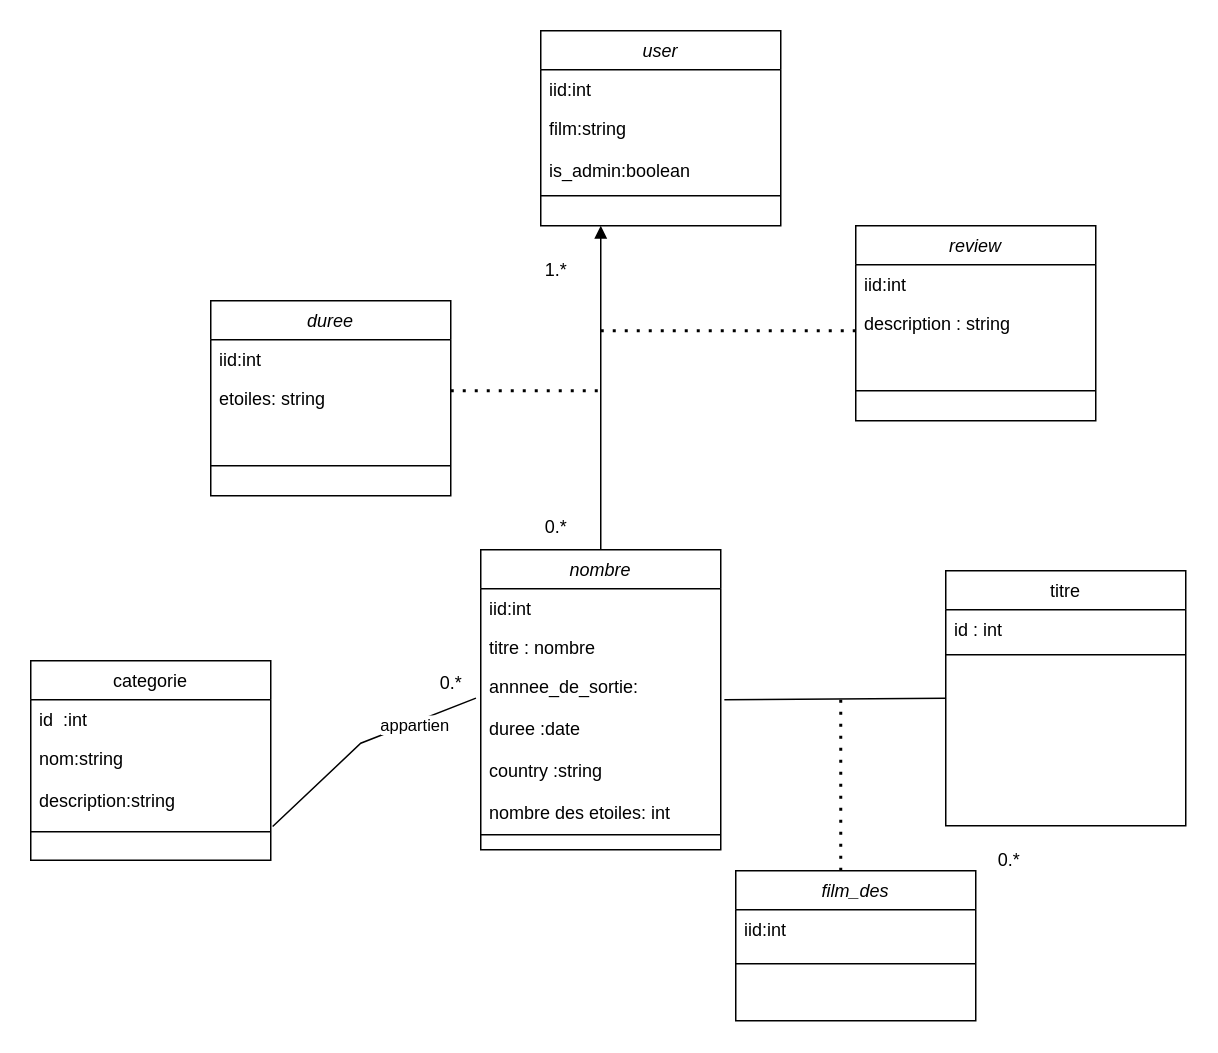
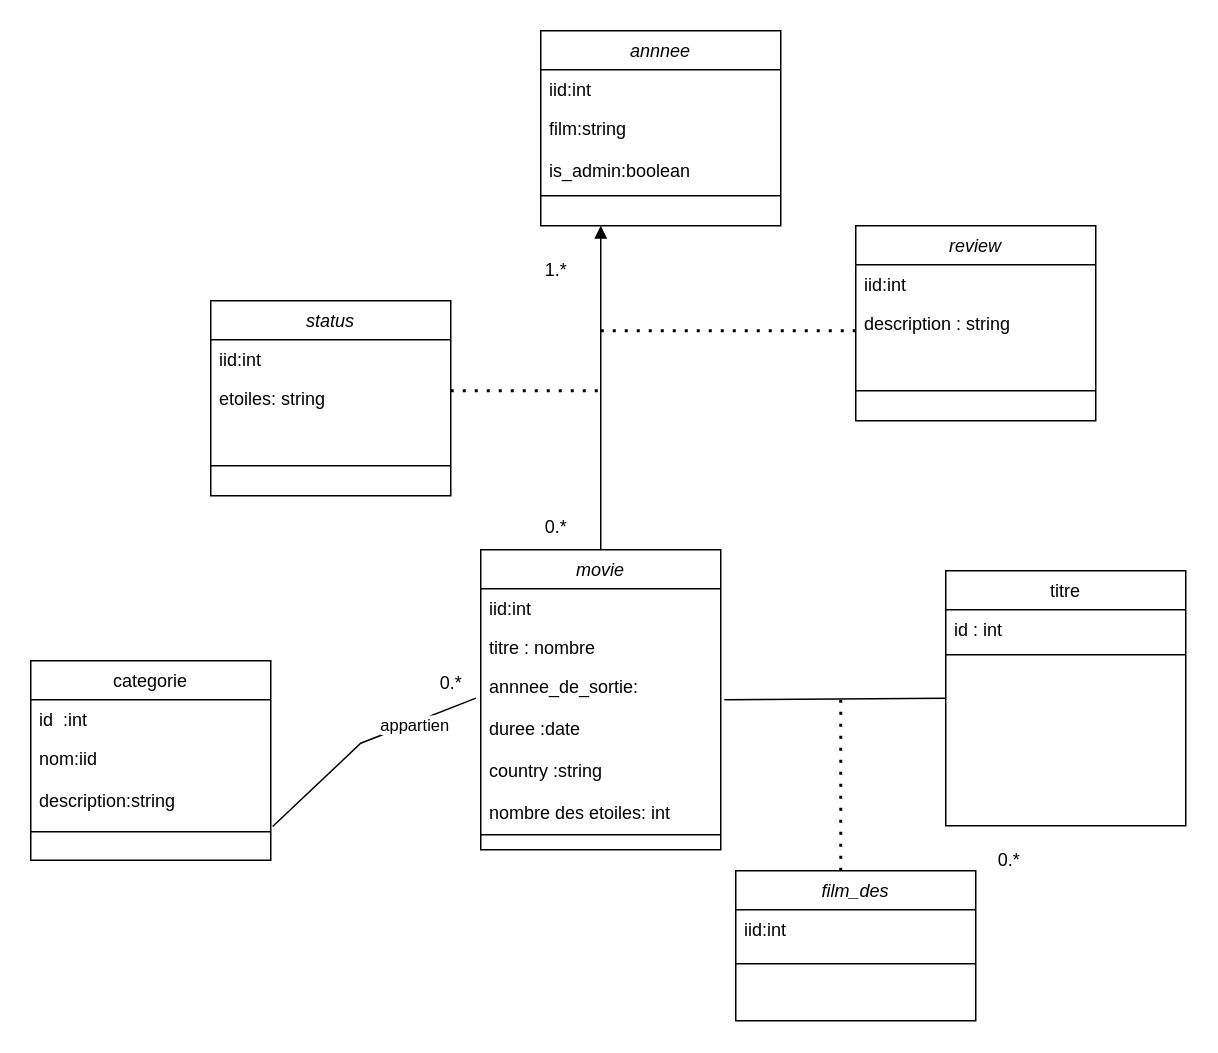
  <mxCell id="0" />
  <mxCell id="1" parent="0" />
- <mxCell id="2" value="nombre" style="swimlane;fontStyle=2;align=center;verticalAlign=top;childLayout=stackLayout;horizontal=1;startSize=26;horizontalStack=0;resizeParent=1;resizeLast=0;collapsible=1;marginBottom=0;rounded=0;shadow=0;strokeWidth=1;" vertex="1" parent="1"><mxGeometry x="320" y="366" width="160" height="200" as="geometry"><mxRectangle x="230" y="140" width="160" height="26" as="alternateBounds" /></mxGeometry></mxCell>
+ <mxCell id="2" value="movie" style="swimlane;fontStyle=2;align=center;verticalAlign=top;childLayout=stackLayout;horizontal=1;startSize=26;horizontalStack=0;resizeParent=1;resizeLast=0;collapsible=1;marginBottom=0;rounded=0;shadow=0;strokeWidth=1;" vertex="1" parent="1"><mxGeometry x="320" y="366" width="160" height="200" as="geometry"><mxRectangle x="230" y="140" width="160" height="26" as="alternateBounds" /></mxGeometry></mxCell>
  <mxCell id="3" value="iid:int" style="text;align=left;verticalAlign=top;spacingLeft=4;spacingRight=4;overflow=hidden;rotatable=0;points=[[0,0.5],[1,0.5]];portConstraint=eastwest;" vertex="1" parent="2"><mxGeometry y="26" width="160" height="26" as="geometry" /></mxCell>
  <mxCell id="4" value="titre : nombre" style="text;align=left;verticalAlign=top;spacingLeft=4;spacingRight=4;overflow=hidden;rotatable=0;points=[[0,0.5],[1,0.5]];portConstraint=eastwest;rounded=0;shadow=0;html=0;" vertex="1" parent="2"><mxGeometry y="52" width="160" height="26" as="geometry" /></mxCell>
  <mxCell id="5" value="annnee_de_sortie:&#10;&#10;duree :date&#10;&#10;country :string&#10;&#10;nombre des etoiles: int&#10;&#10;" style="text;align=left;verticalAlign=top;spacingLeft=4;spacingRight=4;overflow=hidden;rotatable=0;points=[[0,0.5],[1,0.5]];portConstraint=eastwest;rounded=0;shadow=0;html=0;" vertex="1" parent="2"><mxGeometry y="78" width="160" height="102" as="geometry" /></mxCell>
  <mxCell id="6" value="" style="line;html=1;strokeWidth=1;align=left;verticalAlign=middle;spacingTop=-1;spacingLeft=3;spacingRight=3;rotatable=0;labelPosition=right;points=[];portConstraint=eastwest;" vertex="1" parent="2"><mxGeometry y="180" width="160" height="20" as="geometry" /></mxCell>
  <mxCell id="7" value="titre" style="swimlane;fontStyle=0;align=center;verticalAlign=top;childLayout=stackLayout;horizontal=1;startSize=26;horizontalStack=0;resizeParent=1;resizeLast=0;collapsible=1;marginBottom=0;rounded=0;shadow=0;strokeWidth=1;" vertex="1" parent="1"><mxGeometry x="630" y="380" width="160" height="170" as="geometry"><mxRectangle x="550" y="140" width="160" height="26" as="alternateBounds" /></mxGeometry></mxCell>
  <mxCell id="8" value="id : int" style="text;align=left;verticalAlign=top;spacingLeft=4;spacingRight=4;overflow=hidden;rotatable=0;points=[[0,0.5],[1,0.5]];portConstraint=eastwest;" vertex="1" parent="7"><mxGeometry y="26" width="160" height="26" as="geometry" /></mxCell>
  <mxCell id="9" value="" style="line;html=1;strokeWidth=1;align=left;verticalAlign=middle;spacingTop=-1;spacingLeft=3;spacingRight=3;rotatable=0;labelPosition=right;points=[];portConstraint=eastwest;" vertex="1" parent="7"><mxGeometry y="52" width="160" height="8" as="geometry" /></mxCell>
  <mxCell id="10" value="" style="endArrow=none;html=1;rounded=0;entryX=-0.02;entryY=0.205;entryDx=0;entryDy=0;entryPerimeter=0;exitX=1.008;exitY=1.009;exitDx=0;exitDy=0;exitPerimeter=0;" edge="1" parent="1" source="38" target="5"><mxGeometry width="50" height="50" relative="1" as="geometry"><mxPoint x="240" y="640" as="sourcePoint" /><mxPoint x="250" y="550" as="targetPoint" /><Array as="points"><mxPoint x="240" y="495" /></Array></mxGeometry></mxCell>
  <mxCell id="11" value="appartien" style="edgeLabel;html=1;align=center;verticalAlign=middle;resizable=0;points=[];" vertex="1" connectable="0" parent="10"><mxGeometry x="0.457" y="-1" relative="1" as="geometry"><mxPoint as="offset" /></mxGeometry></mxCell>
  <mxCell id="12" value="" style="endArrow=none;html=1;rounded=0;entryX=1.015;entryY=0.216;entryDx=0;entryDy=0;entryPerimeter=0;exitX=0;exitY=0.5;exitDx=0;exitDy=0;" edge="1" parent="1" source="7" target="5"><mxGeometry width="50" height="50" relative="1" as="geometry"><mxPoint x="630" y="495" as="sourcePoint" /><mxPoint x="550" y="570" as="targetPoint" /><Array as="points" /></mxGeometry></mxCell>
  <mxCell id="13" value="0.*" style="text;html=1;align=center;verticalAlign=middle;resizable=0;points=[];autosize=1;strokeColor=none;fillColor=none;" vertex="1" parent="1"><mxGeometry x="280" y="440" width="40" height="30" as="geometry" /></mxCell>
  <mxCell id="14" value="0.*" style="text;html=1;align=center;verticalAlign=middle;resizable=0;points=[];autosize=1;strokeColor=none;fillColor=none;" vertex="1" parent="1"><mxGeometry x="652" y="558" width="40" height="30" as="geometry" /></mxCell>
- <mxCell id="15" value="user" style="swimlane;fontStyle=2;align=center;verticalAlign=top;childLayout=stackLayout;horizontal=1;startSize=26;horizontalStack=0;resizeParent=1;resizeLast=0;collapsible=1;marginBottom=0;rounded=0;shadow=0;strokeWidth=1;" vertex="1" parent="1"><mxGeometry x="360" y="20" width="160" height="130" as="geometry"><mxRectangle x="230" y="140" width="160" height="26" as="alternateBounds" /></mxGeometry></mxCell>
+ <mxCell id="15" value="annnee" style="swimlane;fontStyle=2;align=center;verticalAlign=top;childLayout=stackLayout;horizontal=1;startSize=26;horizontalStack=0;resizeParent=1;resizeLast=0;collapsible=1;marginBottom=0;rounded=0;shadow=0;strokeWidth=1;" vertex="1" parent="1"><mxGeometry x="360" y="20" width="160" height="130" as="geometry"><mxRectangle x="230" y="140" width="160" height="26" as="alternateBounds" /></mxGeometry></mxCell>
  <mxCell id="16" value="iid:int" style="text;align=left;verticalAlign=top;spacingLeft=4;spacingRight=4;overflow=hidden;rotatable=0;points=[[0,0.5],[1,0.5]];portConstraint=eastwest;" vertex="1" parent="15"><mxGeometry y="26" width="160" height="26" as="geometry" /></mxCell>
  <mxCell id="17" value="film:string&#10;&#10;is_admin:boolean&#10;" style="text;align=left;verticalAlign=top;spacingLeft=4;spacingRight=4;overflow=hidden;rotatable=0;points=[[0,0.5],[1,0.5]];portConstraint=eastwest;rounded=0;shadow=0;html=0;" vertex="1" parent="15"><mxGeometry y="52" width="160" height="48" as="geometry" /></mxCell>
  <mxCell id="18" value="" style="line;html=1;strokeWidth=1;align=left;verticalAlign=middle;spacingTop=-1;spacingLeft=3;spacingRight=3;rotatable=0;labelPosition=right;points=[];portConstraint=eastwest;" vertex="1" parent="15"><mxGeometry y="100" width="160" height="20" as="geometry" /></mxCell>
  <mxCell id="19" value="" style="endArrow=block;html=1;rounded=0;exitX=0.5;exitY=0;exitDx=0;exitDy=0;entryX=0.25;entryY=1;entryDx=0;entryDy=0;" edge="1" parent="1" source="2" target="15"><mxGeometry width="50" height="50" relative="1" as="geometry"><mxPoint x="610" y="350" as="sourcePoint" /><mxPoint x="390" y="150" as="targetPoint" /><Array as="points"><mxPoint x="400" y="260" /></Array></mxGeometry></mxCell>
  <mxCell id="20" value="0.*" style="text;html=1;align=center;verticalAlign=middle;resizable=0;points=[];autosize=1;strokeColor=none;fillColor=none;" vertex="1" parent="1"><mxGeometry x="350" y="336" width="40" height="30" as="geometry" /></mxCell>
  <mxCell id="21" value="1.*" style="text;html=1;align=center;verticalAlign=middle;resizable=0;points=[];autosize=1;strokeColor=none;fillColor=none;" vertex="1" parent="1"><mxGeometry x="350" y="165" width="40" height="30" as="geometry" /></mxCell>
  <mxCell id="22" value="" style="endArrow=none;dashed=1;html=1;dashPattern=1 3;strokeWidth=2;rounded=0;" edge="1" parent="1"><mxGeometry width="50" height="50" relative="1" as="geometry"><mxPoint x="300" y="260" as="sourcePoint" /><mxPoint x="400" y="260" as="targetPoint" /></mxGeometry></mxCell>
  <mxCell id="23" value="" style="endArrow=none;dashed=1;html=1;dashPattern=1 3;strokeWidth=2;rounded=0;" edge="1" parent="1"><mxGeometry width="50" height="50" relative="1" as="geometry"><mxPoint x="400" y="220" as="sourcePoint" /><mxPoint x="570" y="220" as="targetPoint" /></mxGeometry></mxCell>
- <mxCell id="24" value="duree" style="swimlane;fontStyle=2;align=center;verticalAlign=top;childLayout=stackLayout;horizontal=1;startSize=26;horizontalStack=0;resizeParent=1;resizeLast=0;collapsible=1;marginBottom=0;rounded=0;shadow=0;strokeWidth=1;" vertex="1" parent="1"><mxGeometry x="140" y="200" width="160" height="130" as="geometry"><mxRectangle x="230" y="140" width="160" height="26" as="alternateBounds" /></mxGeometry></mxCell>
+ <mxCell id="24" value="status" style="swimlane;fontStyle=2;align=center;verticalAlign=top;childLayout=stackLayout;horizontal=1;startSize=26;horizontalStack=0;resizeParent=1;resizeLast=0;collapsible=1;marginBottom=0;rounded=0;shadow=0;strokeWidth=1;" vertex="1" parent="1"><mxGeometry x="140" y="200" width="160" height="130" as="geometry"><mxRectangle x="230" y="140" width="160" height="26" as="alternateBounds" /></mxGeometry></mxCell>
  <mxCell id="25" value="iid:int" style="text;align=left;verticalAlign=top;spacingLeft=4;spacingRight=4;overflow=hidden;rotatable=0;points=[[0,0.5],[1,0.5]];portConstraint=eastwest;" vertex="1" parent="24"><mxGeometry y="26" width="160" height="26" as="geometry" /></mxCell>
  <mxCell id="26" value="etoiles: string" style="text;align=left;verticalAlign=top;spacingLeft=4;spacingRight=4;overflow=hidden;rotatable=0;points=[[0,0.5],[1,0.5]];portConstraint=eastwest;rounded=0;shadow=0;html=0;" vertex="1" parent="24"><mxGeometry y="52" width="160" height="48" as="geometry" /></mxCell>
  <mxCell id="27" value="" style="line;html=1;strokeWidth=1;align=left;verticalAlign=middle;spacingTop=-1;spacingLeft=3;spacingRight=3;rotatable=0;labelPosition=right;points=[];portConstraint=eastwest;" vertex="1" parent="24"><mxGeometry y="100" width="160" height="20" as="geometry" /></mxCell>
  <mxCell id="28" value="review" style="swimlane;fontStyle=2;align=center;verticalAlign=top;childLayout=stackLayout;horizontal=1;startSize=26;horizontalStack=0;resizeParent=1;resizeLast=0;collapsible=1;marginBottom=0;rounded=0;shadow=0;strokeWidth=1;" vertex="1" parent="1"><mxGeometry x="570" y="150" width="160" height="130" as="geometry"><mxRectangle x="230" y="140" width="160" height="26" as="alternateBounds" /></mxGeometry></mxCell>
  <mxCell id="29" value="iid:int" style="text;align=left;verticalAlign=top;spacingLeft=4;spacingRight=4;overflow=hidden;rotatable=0;points=[[0,0.5],[1,0.5]];portConstraint=eastwest;" vertex="1" parent="28"><mxGeometry y="26" width="160" height="26" as="geometry" /></mxCell>
  <mxCell id="30" value="description : string" style="text;align=left;verticalAlign=top;spacingLeft=4;spacingRight=4;overflow=hidden;rotatable=0;points=[[0,0.5],[1,0.5]];portConstraint=eastwest;rounded=0;shadow=0;html=0;" vertex="1" parent="28"><mxGeometry y="52" width="160" height="48" as="geometry" /></mxCell>
  <mxCell id="31" value="" style="line;html=1;strokeWidth=1;align=left;verticalAlign=middle;spacingTop=-1;spacingLeft=3;spacingRight=3;rotatable=0;labelPosition=right;points=[];portConstraint=eastwest;" vertex="1" parent="28"><mxGeometry y="100" width="160" height="20" as="geometry" /></mxCell>
  <mxCell id="32" value="" style="endArrow=none;dashed=1;html=1;dashPattern=1 3;strokeWidth=2;rounded=0;" edge="1" parent="1"><mxGeometry width="50" height="50" relative="1" as="geometry"><mxPoint x="560" y="580" as="sourcePoint" /><mxPoint x="560" y="460" as="targetPoint" /></mxGeometry></mxCell>
  <mxCell id="33" value="film_des" style="swimlane;fontStyle=2;align=center;verticalAlign=top;childLayout=stackLayout;horizontal=1;startSize=26;horizontalStack=0;resizeParent=1;resizeLast=0;collapsible=1;marginBottom=0;rounded=0;shadow=0;strokeWidth=1;" vertex="1" parent="1"><mxGeometry x="490" y="580" width="160" height="100" as="geometry"><mxRectangle x="230" y="140" width="160" height="26" as="alternateBounds" /></mxGeometry></mxCell>
  <mxCell id="34" value="iid:int" style="text;align=left;verticalAlign=top;spacingLeft=4;spacingRight=4;overflow=hidden;rotatable=0;points=[[0,0.5],[1,0.5]];portConstraint=eastwest;" vertex="1" parent="33"><mxGeometry y="26" width="160" height="26" as="geometry" /></mxCell>
  <mxCell id="35" value="" style="line;html=1;strokeWidth=1;align=left;verticalAlign=middle;spacingTop=-1;spacingLeft=3;spacingRight=3;rotatable=0;labelPosition=right;points=[];portConstraint=eastwest;" vertex="1" parent="33"><mxGeometry y="52" width="160" height="20" as="geometry" /></mxCell>
  <mxCell id="36" value="categorie" style="swimlane;fontStyle=0;align=center;verticalAlign=top;childLayout=stackLayout;horizontal=1;startSize=26;horizontalStack=0;resizeParent=1;resizeLast=0;collapsible=1;marginBottom=0;rounded=0;shadow=0;strokeWidth=1;" vertex="1" parent="1"><mxGeometry x="20" y="440" width="160" height="133" as="geometry"><mxRectangle x="100" y="590" width="160" height="26" as="alternateBounds" /></mxGeometry></mxCell>
  <mxCell id="37" value="id  :int" style="text;align=left;verticalAlign=top;spacingLeft=4;spacingRight=4;overflow=hidden;rotatable=0;points=[[0,0.5],[1,0.5]];portConstraint=eastwest;" vertex="1" parent="36"><mxGeometry y="26" width="160" height="26" as="geometry" /></mxCell>
- <mxCell id="38" value="nom:string&#10;&#10;description:string" style="text;align=left;verticalAlign=top;spacingLeft=4;spacingRight=4;overflow=hidden;rotatable=0;points=[[0,0.5],[1,0.5]];portConstraint=eastwest;rounded=0;shadow=0;html=0;" vertex="1" parent="36"><mxGeometry y="52" width="160" height="58" as="geometry" /></mxCell>
+ <mxCell id="38" value="nom:iid&#10;&#10;description:string" style="text;align=left;verticalAlign=top;spacingLeft=4;spacingRight=4;overflow=hidden;rotatable=0;points=[[0,0.5],[1,0.5]];portConstraint=eastwest;rounded=0;shadow=0;html=0;" vertex="1" parent="36"><mxGeometry y="52" width="160" height="58" as="geometry" /></mxCell>
  <mxCell id="39" value="" style="line;html=1;strokeWidth=1;align=left;verticalAlign=middle;spacingTop=-1;spacingLeft=3;spacingRight=3;rotatable=0;labelPosition=right;points=[];portConstraint=eastwest;" vertex="1" parent="36"><mxGeometry y="110" width="160" height="8" as="geometry" /></mxCell>
